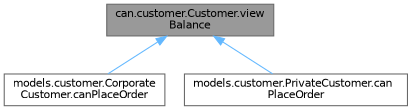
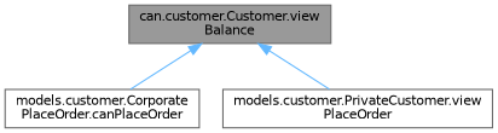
  digraph {
    rankdir=TB
    node [color=grey40 fillcolor=white fontname=Helvetica fontsize=10 shape=box style=filled]
    edge [color=steelblue1 dir=back fontname=Helvetica fontsize=10 labelfontname=Helvetica labelfontsize=10 style=solid]
    n1 [color=gray40 fillcolor=grey60 fontcolor=black height=0.2 label="can.customer.Customer.view\lBalance" width=0.4]
-   n2 [height=0.2 label="models.customer.Corporate\lCustomer.canPlaceOrder" width=0.4]
-   n3 [height=0.2 label="models.customer.PrivateCustomer.can\lPlaceOrder" width=0.4]
+   n2 [height=0.2 label="models.customer.Corporate\lPlaceOrder.canPlaceOrder" width=0.4]
+   n3 [height=0.2 label="models.customer.PrivateCustomer.view\lPlaceOrder" width=0.4]
    n1 -> n2
    n1 -> n3
  }
